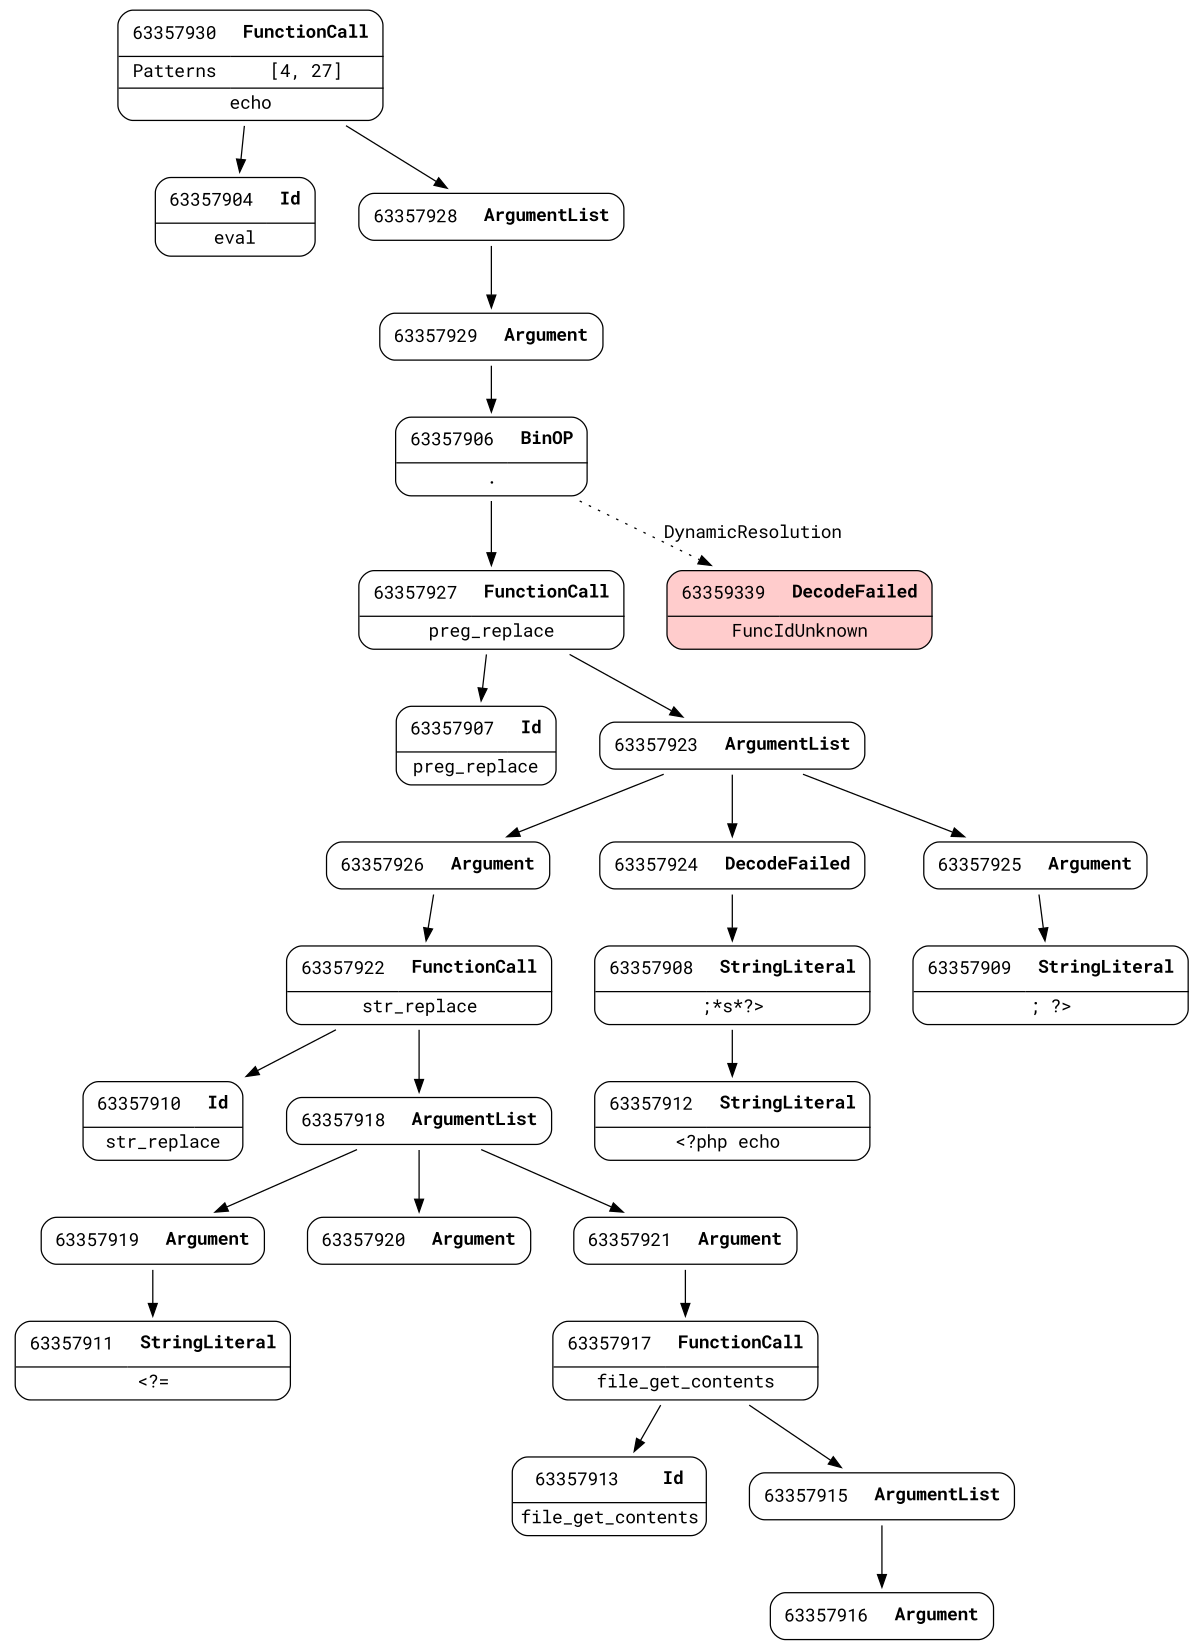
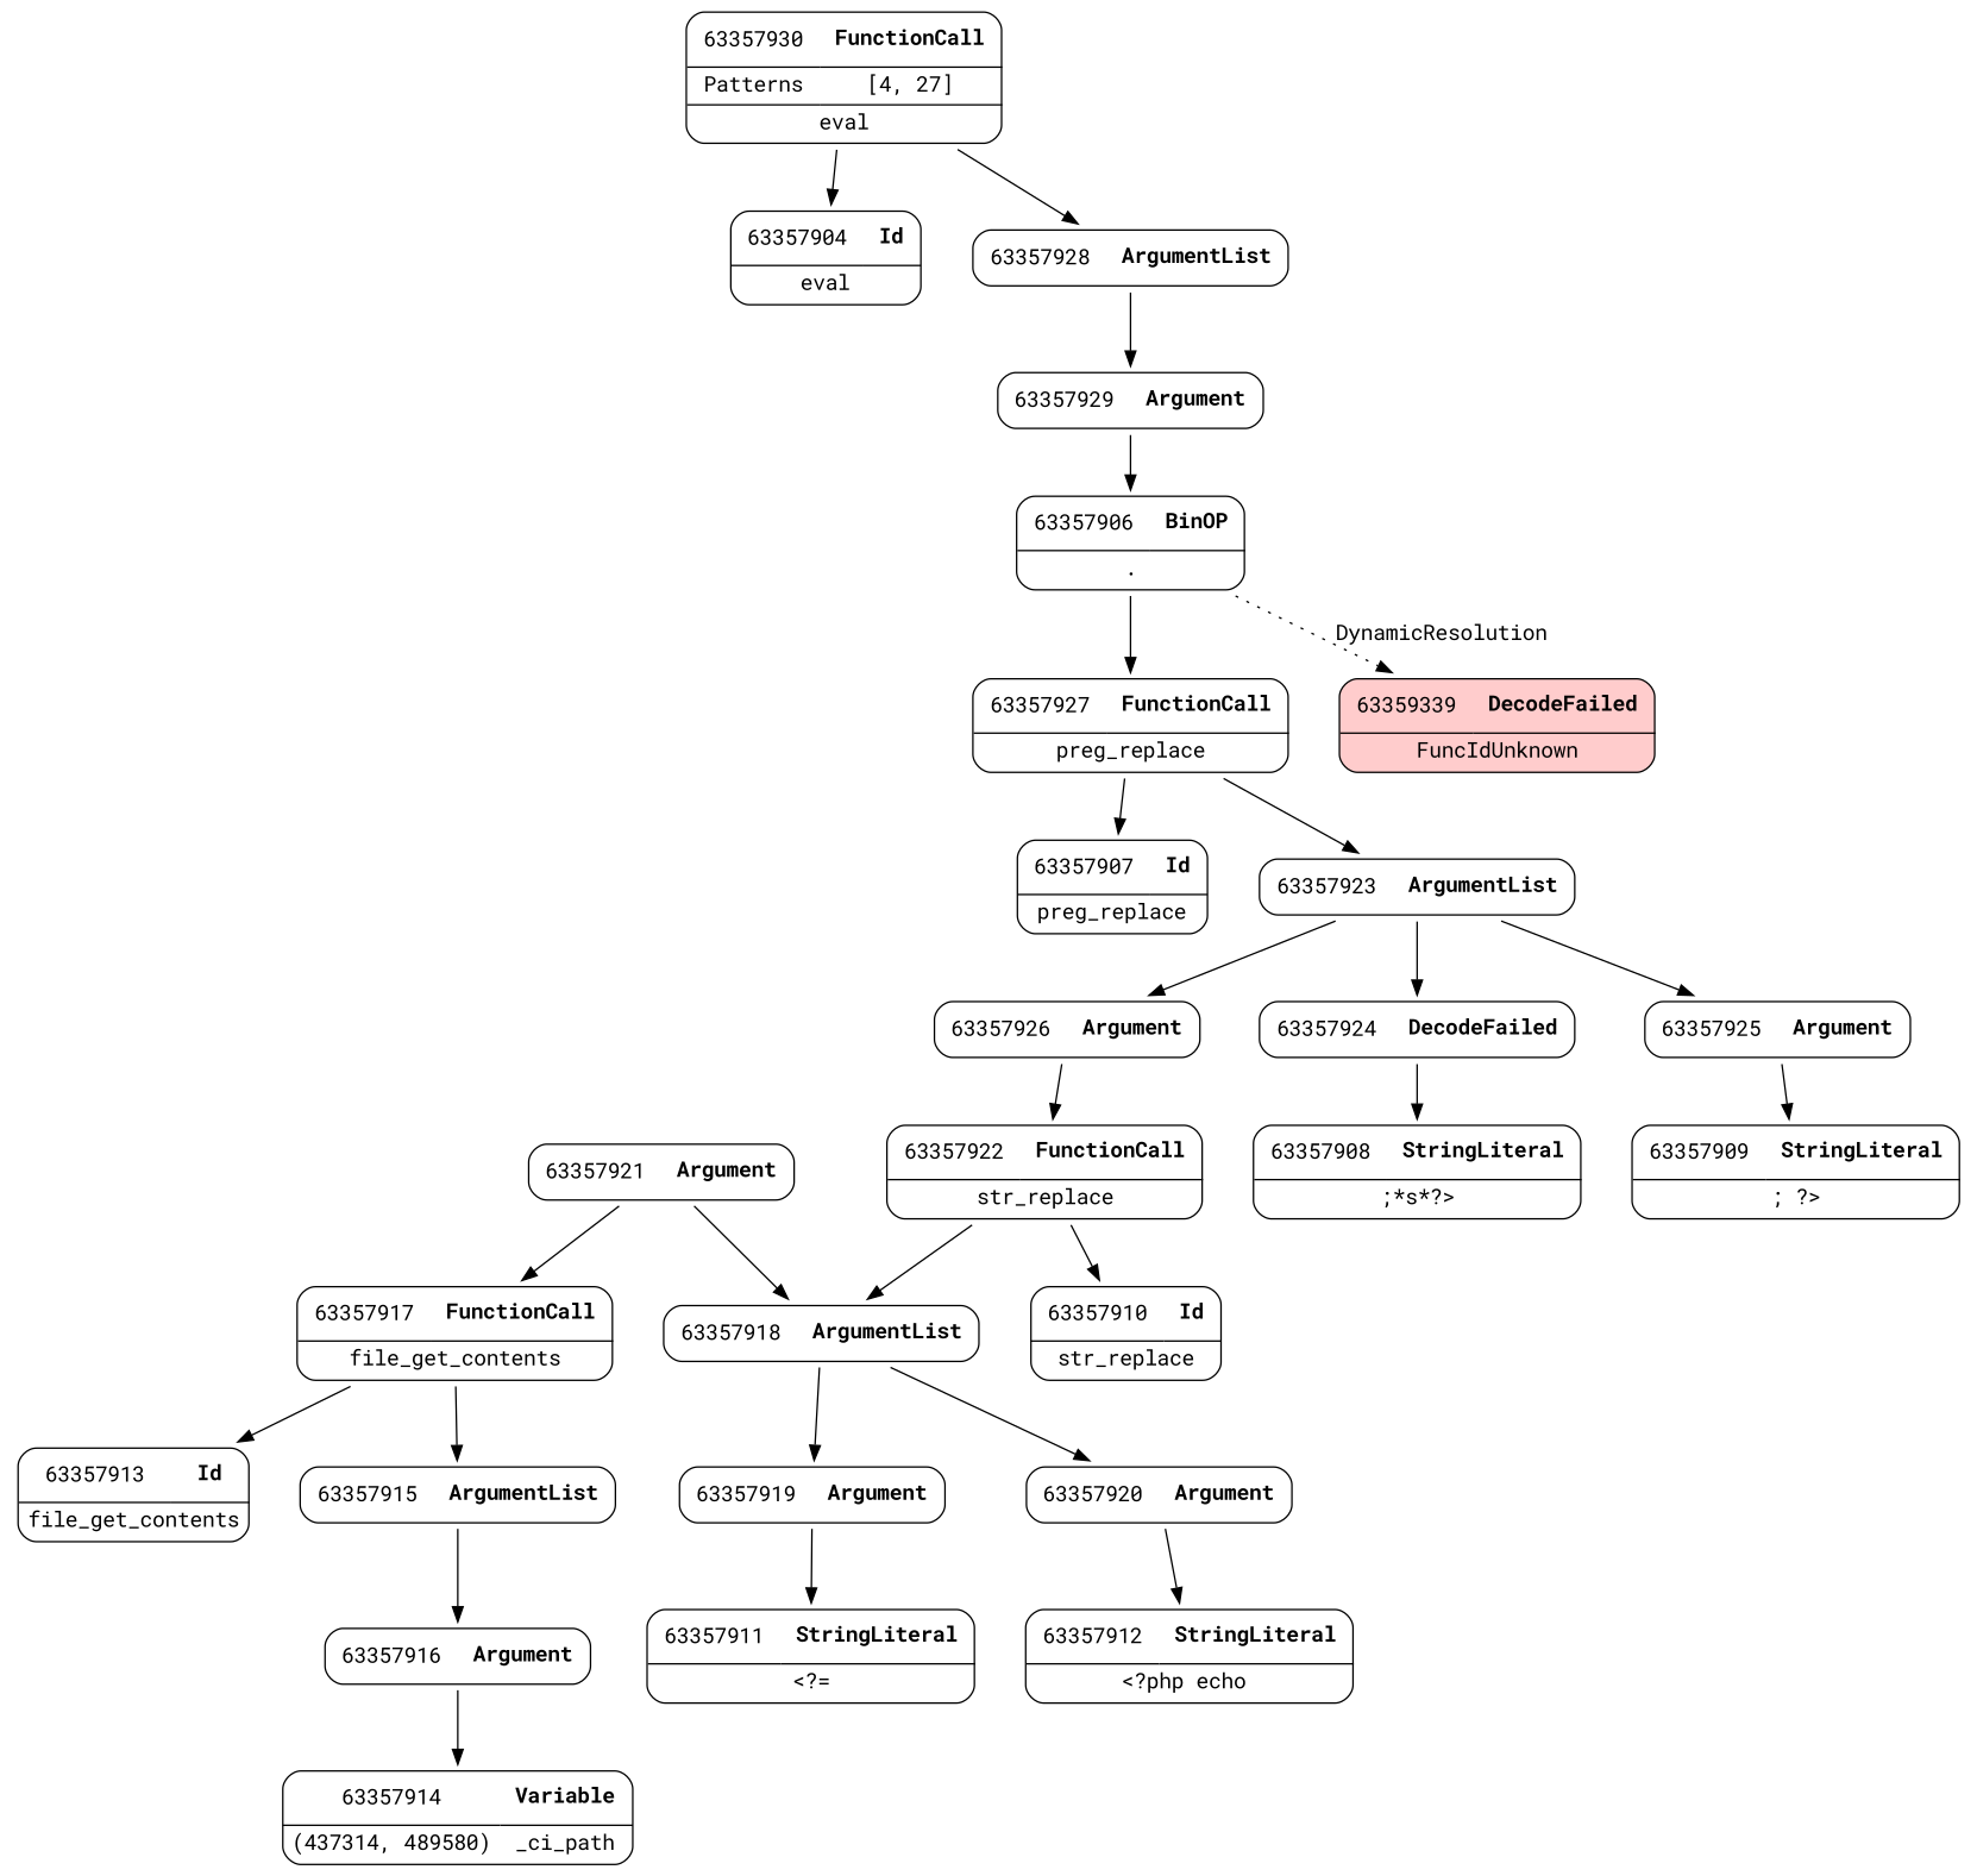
  digraph {
    fontname="Roboto Mono"
    node [fontname="Roboto Mono" shape=none]
    edge [fontname="Roboto Mono" weight=2]
    n1 [label=<<TABLE border='1' cellspacing='0' cellpadding='10' style='rounded' ><TR><TD border='0'>63357910</TD><TD border='0'><B>Id</B></TD></TR><HR/><TR><TD border='0' cellpadding='5' colspan='2'>str_replace</TD></TR></TABLE>>]
    n2 [label=<<TABLE border='1' cellspacing='0' cellpadding='10' style='rounded' ><TR><TD border='0'>63357911</TD><TD border='0'><B>StringLiteral</B></TD></TR><HR/><TR><TD border='0' cellpadding='5' colspan='2'>&lt;?=</TD></TR></TABLE>>]
    n3 [label=<<TABLE border='1' cellspacing='0' cellpadding='10' style='rounded' ><TR><TD border='0'>63357908</TD><TD border='0'><B>StringLiteral</B></TD></TR><HR/><TR><TD border='0' cellpadding='5' colspan='2'>;*s*?&gt;</TD></TR></TABLE>>]
    n4 [label=<<TABLE border='1' cellspacing='0' cellpadding='10' style='rounded' ><TR><TD border='0'>63357909</TD><TD border='0'><B>StringLiteral</B></TD></TR><HR/><TR><TD border='0' cellpadding='5' colspan='2'>; ?&gt;</TD></TR></TABLE>>]
    n5 [label=<<TABLE border='1' cellspacing='0' cellpadding='10' style='rounded' ><TR><TD border='0'>63357906</TD><TD border='0'><B>BinOP</B></TD></TR><HR/><TR><TD border='0' cellpadding='5' colspan='2'>.</TD></TR></TABLE>>]
    n6 [label=<<TABLE border='1' cellspacing='0' cellpadding='10' style='rounded' ><TR><TD border='0'>63357927</TD><TD border='0'><B>FunctionCall</B></TD></TR><HR/><TR><TD border='0' cellpadding='5' colspan='2'>preg_replace</TD></TR></TABLE>>]
    n7 [label=<<TABLE border='1' cellspacing='0' cellpadding='10' style='rounded' bgcolor='#FFCCCC' ><TR><TD border='0'>63359339</TD><TD border='0'><B>DecodeFailed</B></TD></TR><HR/><TR><TD border='0' cellpadding='5' colspan='2'>FuncIdUnknown</TD></TR></TABLE>>]
    n8 [label=<<TABLE border='1' cellspacing='0' cellpadding='10' style='rounded' ><TR><TD border='0'>63357907</TD><TD border='0'><B>Id</B></TD></TR><HR/><TR><TD border='0' cellpadding='5' colspan='2'>preg_replace</TD></TR></TABLE>>]
    n9 [label=<<TABLE border='1' cellspacing='0' cellpadding='10' style='rounded' ><TR><TD border='0'>63357923</TD><TD border='0'><B>ArgumentList</B></TD></TR></TABLE>>]
    n10 [label=<<TABLE border='1' cellspacing='0' cellpadding='10' style='rounded' ><TR><TD border='0'>63357926</TD><TD border='0'><B>Argument</B></TD></TR></TABLE>>]
    n11 [label=<<TABLE border='1' cellspacing='0' cellpadding='10' style='rounded' ><TR><TD border='0'>63357924</TD><TD border='0'><B>DecodeFailed</B></TD></TR></TABLE>>]
    n12 [label=<<TABLE border='1' cellspacing='0' cellpadding='10' style='rounded' ><TR><TD border='0'>63357925</TD><TD border='0'><B>Argument</B></TD></TR></TABLE>>]
    n13 [label=<<TABLE border='1' cellspacing='0' cellpadding='10' style='rounded' ><TR><TD border='0'>63357904</TD><TD border='0'><B>Id</B></TD></TR><HR/><TR><TD border='0' cellpadding='5' colspan='2'>eval</TD></TR></TABLE>>]
    n14 [label=<<TABLE border='1' cellspacing='0' cellpadding='10' style='rounded' ><TR><TD border='0'>63357918</TD><TD border='0'><B>ArgumentList</B></TD></TR></TABLE>>]
    n15 [label=<<TABLE border='1' cellspacing='0' cellpadding='10' style='rounded' ><TR><TD border='0'>63357919</TD><TD border='0'><B>Argument</B></TD></TR></TABLE>>]
    n16 [label=<<TABLE border='1' cellspacing='0' cellpadding='10' style='rounded' ><TR><TD border='0'>63357920</TD><TD border='0'><B>Argument</B></TD></TR></TABLE>>]
    n17 [label=<<TABLE border='1' cellspacing='0' cellpadding='10' style='rounded' ><TR><TD border='0'>63357921</TD><TD border='0'><B>Argument</B></TD></TR></TABLE>>]
    n18 [label=<<TABLE border='1' cellspacing='0' cellpadding='10' style='rounded' ><TR><TD border='0'>63357912</TD><TD border='0'><B>StringLiteral</B></TD></TR><HR/><TR><TD border='0' cellpadding='5' colspan='2'>&lt;?php echo </TD></TR></TABLE>>]
    n19 [label=<<TABLE border='1' cellspacing='0' cellpadding='10' style='rounded' ><TR><TD border='0'>63357917</TD><TD border='0'><B>FunctionCall</B></TD></TR><HR/><TR><TD border='0' cellpadding='5' colspan='2'>file_get_contents</TD></TR></TABLE>>]
    n20 [label=<<TABLE border='1' cellspacing='0' cellpadding='10' style='rounded' ><TR><TD border='0'>63357913</TD><TD border='0'><B>Id</B></TD></TR><HR/><TR><TD border='0' cellpadding='5' colspan='2'>file_get_contents</TD></TR></TABLE>>]
    n21 [label=<<TABLE border='1' cellspacing='0' cellpadding='10' style='rounded' ><TR><TD border='0'>63357915</TD><TD border='0'><B>ArgumentList</B></TD></TR></TABLE>>]
    n22 [label=<<TABLE border='1' cellspacing='0' cellpadding='10' style='rounded' ><TR><TD border='0'>63357916</TD><TD border='0'><B>Argument</B></TD></TR></TABLE>>]
+   n23 [label=<<TABLE border='1' cellspacing='0' cellpadding='10' style='rounded' ><TR><TD border='0'>63357914</TD><TD border='0'><B>Variable</B></TD></TR><HR/><TR><TD border='0' cellpadding='5'>(437314, 489580)</TD><TD border='0' cellpadding='5'>_ci_path</TD></TR></TABLE>>]
    n24 [label=<<TABLE border='1' cellspacing='0' cellpadding='10' style='rounded' ><TR><TD border='0'>63357922</TD><TD border='0'><B>FunctionCall</B></TD></TR><HR/><TR><TD border='0' cellpadding='5' colspan='2'>str_replace</TD></TR></TABLE>>]
-   n25 [label=<<TABLE border='1' cellspacing='0' cellpadding='10' style='rounded' ><TR><TD border='0'>63357930</TD><TD border='0'><B>FunctionCall</B></TD></TR><HR/><TR><TD border='0' cellpadding='5'>Patterns</TD><TD border='0' cellpadding='5'>[4, 27]</TD></TR><HR/><TR><TD border='0' cellpadding='5' colspan='2'>echo</TD></TR></TABLE>>]
+   n25 [label=<<TABLE border='1' cellspacing='0' cellpadding='10' style='rounded' ><TR><TD border='0'>63357930</TD><TD border='0'><B>FunctionCall</B></TD></TR><HR/><TR><TD border='0' cellpadding='5'>Patterns</TD><TD border='0' cellpadding='5'>[4, 27]</TD></TR><HR/><TR><TD border='0' cellpadding='5' colspan='2'>eval</TD></TR></TABLE>>]
    n26 [label=<<TABLE border='1' cellspacing='0' cellpadding='10' style='rounded' ><TR><TD border='0'>63357928</TD><TD border='0'><B>ArgumentList</B></TD></TR></TABLE>>]
    n27 [label=<<TABLE border='1' cellspacing='0' cellpadding='10' style='rounded' ><TR><TD border='0'>63357929</TD><TD border='0'><B>Argument</B></TD></TR></TABLE>>]
    n5 -> n6
    n5 -> n7 [label=DynamicResolution style=dotted weight=""]
    n6 -> n8
    n6 -> n9
    n9 -> n10
    n9 -> n11
    n9 -> n12
    n10 -> n24
    n11 -> n3
    n12 -> n4
    n14 -> n15
    n14 -> n16
-   n14 -> n17
+   n17 -> n14
    n15 -> n2
-   n3 -> n18
+   n16 -> n18
    n17 -> n19
    n19 -> n20
    n19 -> n21
    n21 -> n22
+   n22 -> n23
    n24 -> n1
    n24 -> n14
    n25 -> n13
    n25 -> n26
    n26 -> n27
    n27 -> n5
  }
